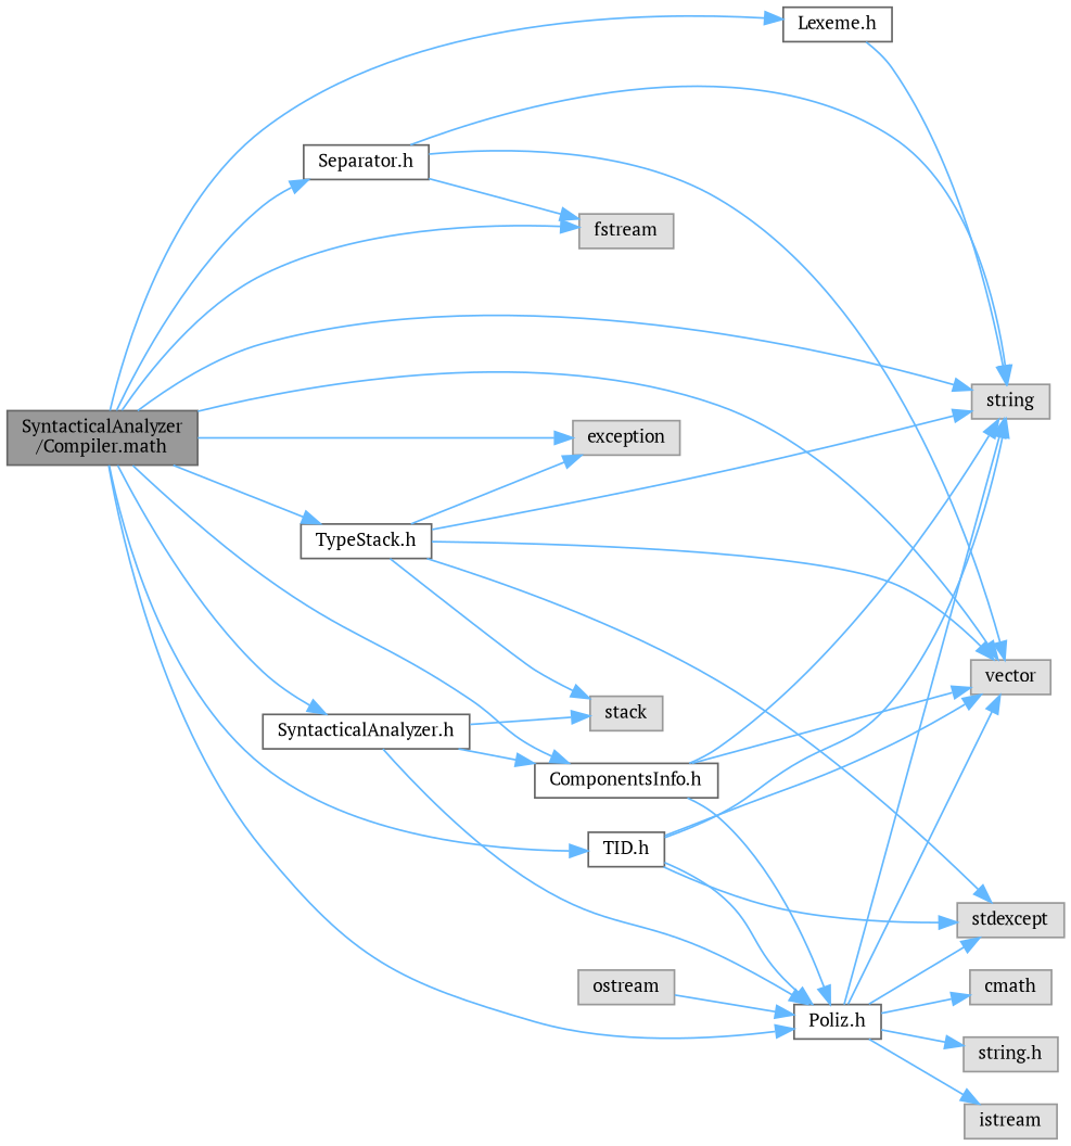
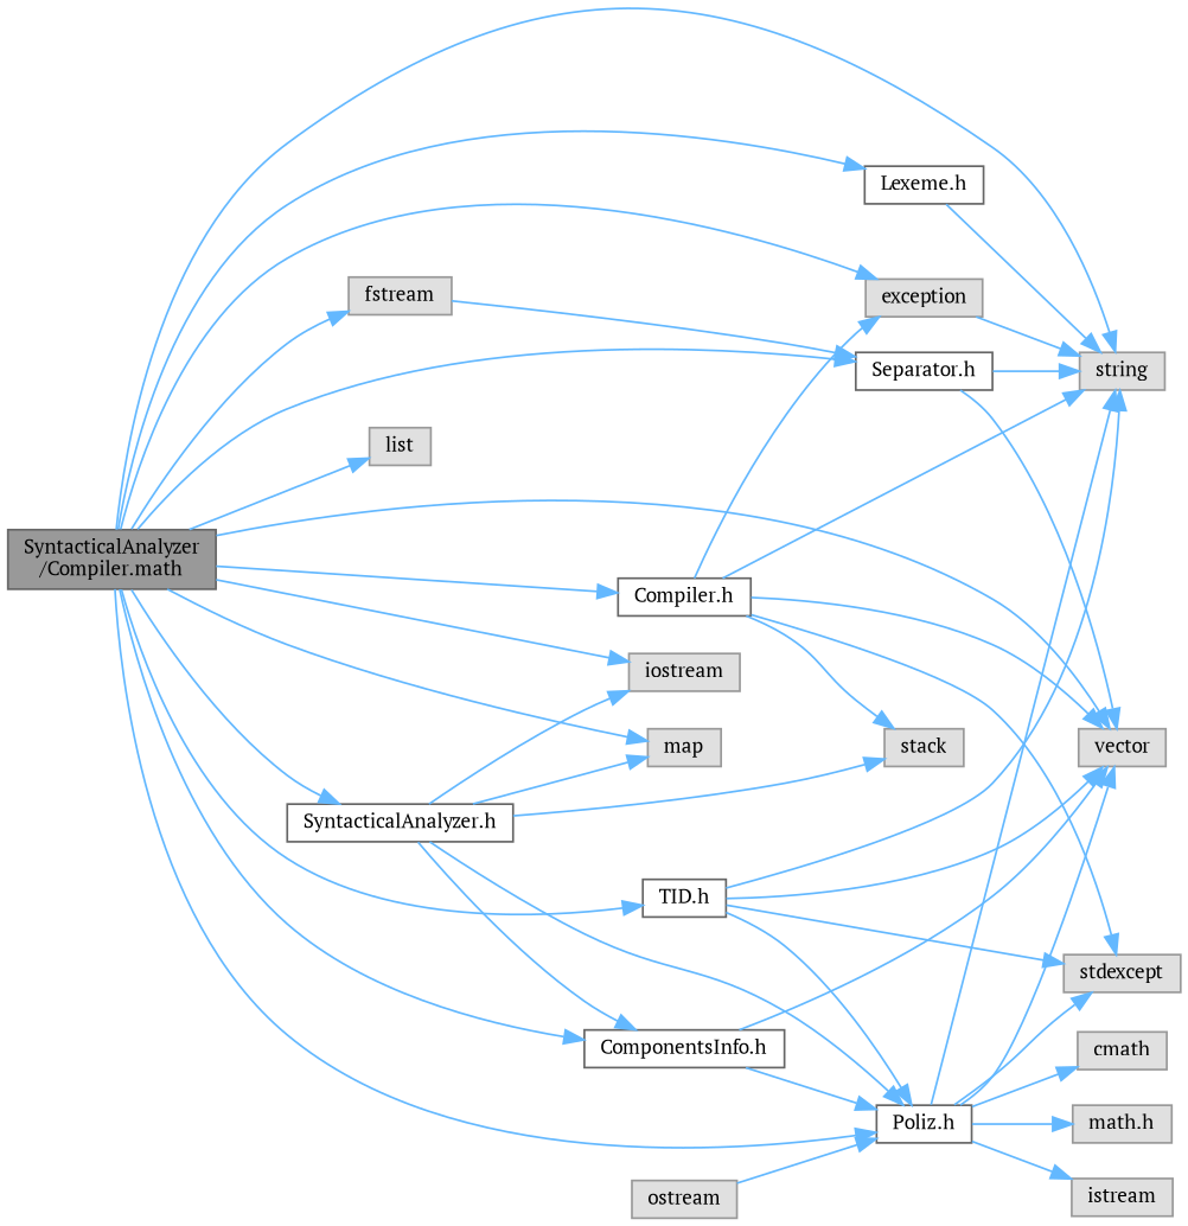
  digraph {
    fontname="PT Serif"
    rankdir=LR
    node [color=grey60 fillcolor="#E0E0E0" fontname="PT Serif" fontsize=10 shape=box style=filled]
    edge [color=steelblue1 fontname="PT Serif" fontsize=10 labelfontname=Helvetica labelfontsize=10 style=solid]
    n1 [color=gray40 fillcolor=grey60 fontcolor=black height=0.2 label="SyntacticalAnalyzer\l/Compiler.math" width=0.4]
+   n2 [height=0.2 label=iostream width=0.4]
    n3 [height=0.2 label=fstream width=0.4]
    n4 [height=0.2 label=vector width=0.4]
    n5 [height=0.2 label=exception width=0.4]
+   n6 [height=0.2 label=map width=0.4]
+   n7 [height=0.2 label=list width=0.4]
    n8 [height=0.2 label=string width=0.4]
    n9 [color=grey40 fillcolor=white height=0.2 label="Separator.h" width=0.4]
-   n10 [color=grey40 fillcolor=white height=0.2 label="TypeStack.h" width=0.4]
+   n10 [color=grey40 fillcolor=white height=0.2 label="Compiler.h" width=0.4]
    n11 [color=grey40 fillcolor=white height=0.2 label="TID.h" width=0.4]
    n12 [color=grey40 fillcolor=white height=0.2 label="Poliz.h" width=0.4]
    n13 [color=grey40 fillcolor=white height=0.2 label="Lexeme.h" width=0.4]
    n14 [color=grey40 fillcolor=white height=0.2 label="ComponentsInfo.h" width=0.4]
    n15 [color=grey40 fillcolor=white height=0.2 label="SyntacticalAnalyzer.h" width=0.4]
    n16 [height=0.2 label=stack width=0.4]
    n17 [height=0.2 label=stdexcept width=0.4]
    n18 [height=0.2 label=cmath width=0.4]
-   n19 [height=0.2 label="string.h" width=0.4]
+   n19 [height=0.2 label="math.h" width=0.4]
    n20 [height=0.2 label=istream width=0.4]
    n21 [height=0.2 label=ostream width=0.4]
+   n1 -> n2
    n1 -> n3
    n1 -> n4
    n1 -> n5
+   n1 -> n6
+   n1 -> n7
    n1 -> n8
    n1 -> n9
    n1 -> n10
    n1 -> n11
    n1 -> n12
    n1 -> n13
    n1 -> n14
    n1 -> n15
-   n9 -> n3
+   n3 -> n9
    n9 -> n4
    n9 -> n8
    n10 -> n4
    n10 -> n5
    n10 -> n8
    n10 -> n16
    n10 -> n17
    n11 -> n4
    n11 -> n8
    n11 -> n12
    n11 -> n17
    n12 -> n4
    n12 -> n8
    n12 -> n17
    n12 -> n18
    n12 -> n19
    n12 -> n20
    n13 -> n8
    n14 -> n4
-   n14 -> n8
+   n5 -> n8
    n14 -> n12
+   n15 -> n2
+   n15 -> n6
    n15 -> n12
    n15 -> n14
    n15 -> n16
    n21 -> n12
  }
